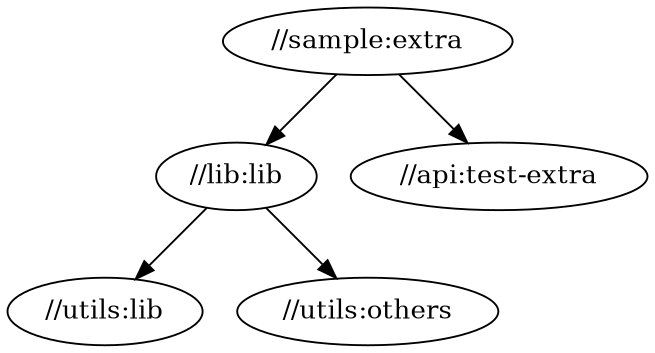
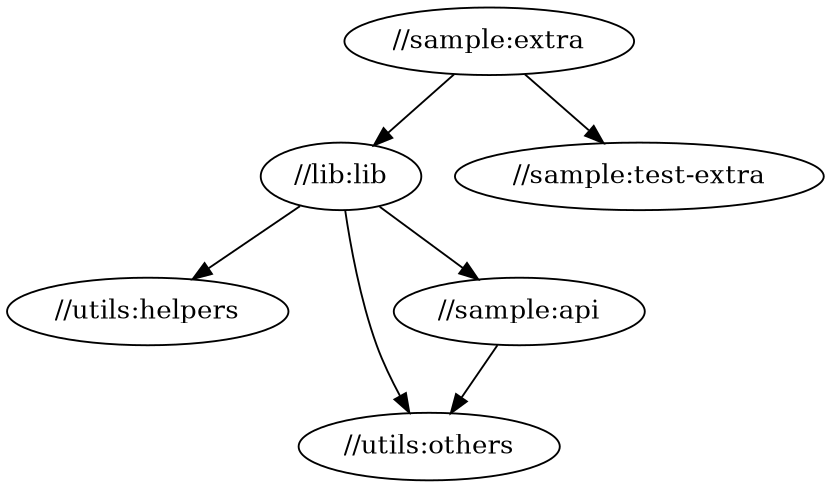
  digraph {
-   n1 [label="//utils:lib"]
+   n1 [label="//utils:helpers"]
    n2 [label="//utils:others"]
+   n3 [label="//sample:api"]
    n4 [label="//lib:lib"]
    n5 [label="//sample:extra"]
-   n6 [label="//api:test-extra"]
+   n6 [label="//sample:test-extra"]
+   n3 -> n2
    n4 -> n1
    n4 -> n2
+   n4 -> n3
    n5 -> n4
    n5 -> n6
  }
